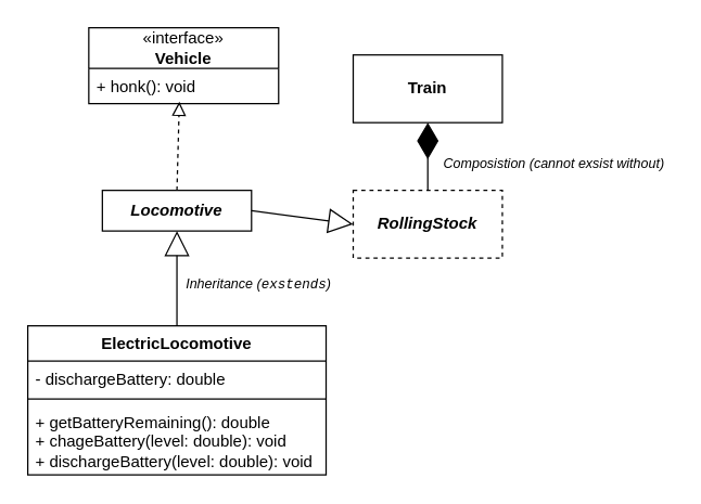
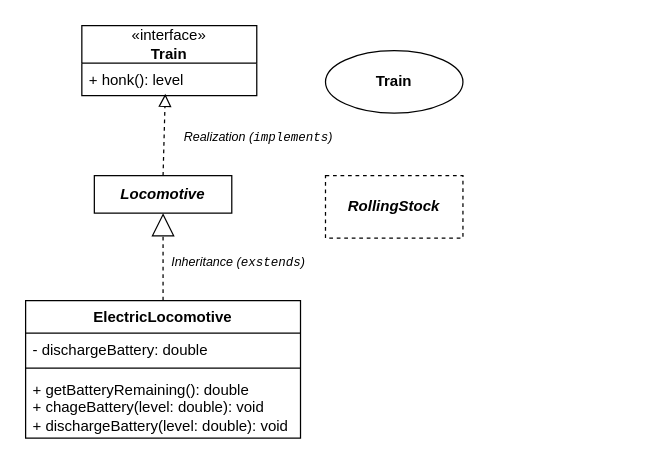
  <mxCell id="0" />
  <mxCell id="1" parent="0" />
- <mxCell id="2" value="«interface»&lt;br&gt;&lt;b&gt;Vehicle&lt;/b&gt;" style="swimlane;fontStyle=0;childLayout=stackLayout;horizontal=1;startSize=30;fillColor=none;horizontalStack=0;resizeParent=1;resizeParentMax=0;resizeLast=0;collapsible=1;marginBottom=0;whiteSpace=wrap;html=1;" vertex="1" parent="1"><mxGeometry x="65" y="20" width="140" height="56" as="geometry" /></mxCell>
- <mxCell id="3" value="+ honk(): void" style="text;strokeColor=none;fillColor=none;align=left;verticalAlign=top;spacingLeft=4;spacingRight=4;overflow=hidden;rotatable=0;points=[[0,0.5],[1,0.5]];portConstraint=eastwest;whiteSpace=wrap;html=1;" vertex="1" parent="2"><mxGeometry y="30" width="140" height="26" as="geometry" /></mxCell>
- <mxCell id="4" value="&lt;b style=&quot;&quot;&gt;Train&lt;/b&gt;" style="html=1;whiteSpace=wrap;" vertex="1" parent="1"><mxGeometry x="260" y="40" width="110" height="50" as="geometry" /></mxCell>
+ <mxCell id="2" value="«interface»&lt;br&gt;&lt;b&gt;Train&lt;/b&gt;" style="swimlane;fontStyle=0;childLayout=stackLayout;horizontal=1;startSize=30;fillColor=none;horizontalStack=0;resizeParent=1;resizeParentMax=0;resizeLast=0;collapsible=1;marginBottom=0;whiteSpace=wrap;html=1;" vertex="1" parent="1"><mxGeometry x="65" y="20" width="140" height="56" as="geometry" /></mxCell>
+ <mxCell id="3" value="+ honk(): level" style="text;strokeColor=none;fillColor=none;align=left;verticalAlign=top;spacingLeft=4;spacingRight=4;overflow=hidden;rotatable=0;points=[[0,0.5],[1,0.5]];portConstraint=eastwest;whiteSpace=wrap;html=1;" vertex="1" parent="2"><mxGeometry y="30" width="140" height="26" as="geometry" /></mxCell>
+ <mxCell id="4" value="&lt;b style=&quot;&quot;&gt;Train&lt;/b&gt;" style="ellipse;html=1;whiteSpace=wrap;" vertex="1" parent="1"><mxGeometry x="260" y="40" width="110" height="50" as="geometry" /></mxCell>
  <mxCell id="5" value="&lt;b&gt;&lt;i&gt;RollingStock&lt;/i&gt;&lt;/b&gt;" style="html=1;whiteSpace=wrap;dashed=1;" vertex="1" parent="1"><mxGeometry x="260" y="140" width="110" height="50" as="geometry" /></mxCell>
  <mxCell id="6" value="ElectricLocomotive" style="swimlane;fontStyle=1;align=center;verticalAlign=top;childLayout=stackLayout;horizontal=1;startSize=26;horizontalStack=0;resizeParent=1;resizeParentMax=0;resizeLast=0;collapsible=1;marginBottom=0;whiteSpace=wrap;html=1;" vertex="1" parent="1"><mxGeometry x="20" y="240" width="220" height="110" as="geometry" /></mxCell>
  <mxCell id="7" value="- dischargeBattery: double" style="text;strokeColor=none;fillColor=none;align=left;verticalAlign=top;spacingLeft=4;spacingRight=4;overflow=hidden;rotatable=0;points=[[0,0.5],[1,0.5]];portConstraint=eastwest;whiteSpace=wrap;html=1;" vertex="1" parent="6"><mxGeometry y="26" width="220" height="24" as="geometry" /></mxCell>
  <mxCell id="8" value="" style="line;strokeWidth=1;fillColor=none;align=left;verticalAlign=middle;spacingTop=-1;spacingLeft=3;spacingRight=3;rotatable=0;labelPosition=right;points=[];portConstraint=eastwest;strokeColor=inherit;" vertex="1" parent="6"><mxGeometry y="50" width="220" height="8" as="geometry" /></mxCell>
  <mxCell id="9" value="+ getBatteryRemaining(): double&lt;div&gt;+ chageBattery(level: double): void&lt;/div&gt;&lt;div&gt;+ dischargeBattery(level: double): void&lt;/div&gt;" style="text;strokeColor=none;fillColor=none;align=left;verticalAlign=top;spacingLeft=4;spacingRight=4;overflow=hidden;rotatable=0;points=[[0,0.5],[1,0.5]];portConstraint=eastwest;whiteSpace=wrap;html=1;" vertex="1" parent="6"><mxGeometry y="58" width="220" height="52" as="geometry" /></mxCell>
  <mxCell id="10" value="&lt;b&gt;&lt;i&gt;Locomotive&lt;/i&gt;&lt;/b&gt;" style="html=1;whiteSpace=wrap;" vertex="1" parent="1"><mxGeometry x="75" y="140" width="110" height="30" as="geometry" /></mxCell>
- <mxCell id="11" value="" style="endArrow=diamondThin;endFill=1;endSize=24;html=1;rounded=0;entryX=0.5;entryY=1;entryDx=0;entryDy=0;exitX=0.5;exitY=0;exitDx=0;exitDy=0;" edge="1" parent="1" source="5" target="4"><mxGeometry width="160" relative="1" as="geometry"><mxPoint x="125" y="120" as="sourcePoint" /><mxPoint x="285" y="120" as="targetPoint" /></mxGeometry></mxCell>
- <mxCell id="12" value="" style="endArrow=block;endSize=16;endFill=0;html=1;rounded=0;entryX=0.5;entryY=1;entryDx=0;entryDy=0;exitX=0.5;exitY=0;exitDx=0;exitDy=0;" edge="1" parent="1" source="6" target="10"><mxGeometry width="160" relative="1" as="geometry"><mxPoint x="115" y="330" as="sourcePoint" /><mxPoint x="275" y="330" as="targetPoint" /></mxGeometry></mxCell>
- <mxCell id="14" value="Composistion (cannot exsist without)" style="text;html=1;align=left;verticalAlign=middle;whiteSpace=wrap;rounded=0;fontSize=10;fontStyle=2" vertex="1" parent="1"><mxGeometry x="325" y="110" width="170" height="20" as="geometry" /></mxCell>
+ <mxCell id="12" value="" style="endArrow=block;endSize=16;endFill=0;html=1;rounded=0;entryX=0.5;entryY=1;entryDx=0;entryDy=0;exitX=0.5;exitY=0;exitDx=0;exitDy=0;dashed=1;" edge="1" parent="1" source="6" target="10"><mxGeometry width="160" relative="1" as="geometry"><mxPoint x="115" y="330" as="sourcePoint" /><mxPoint x="275" y="330" as="targetPoint" /></mxGeometry></mxCell>
+ <mxCell id="13" value="Realization (&lt;font face=&quot;Courier New&quot;&gt;implements&lt;/font&gt;)" style="text;html=1;align=left;verticalAlign=middle;whiteSpace=wrap;rounded=0;fontSize=10;fontStyle=2" vertex="1" parent="1"><mxGeometry x="145" y="100" width="130" height="20" as="geometry" /></mxCell>
  <mxCell id="15" value="Inheritance (&lt;font face=&quot;Courier New&quot;&gt;exstends&lt;/font&gt;)" style="text;html=1;align=left;verticalAlign=middle;whiteSpace=wrap;rounded=0;fontSize=10;fontStyle=2" vertex="1" parent="1"><mxGeometry x="135" y="200" width="130" height="20" as="geometry" /></mxCell>
  <mxCell id="16" value="" style="endArrow=block;startArrow=none;endFill=0;startFill=0;endSize=8;html=1;verticalAlign=bottom;dashed=1;labelBackgroundColor=none;rounded=0;entryX=0.477;entryY=0.942;entryDx=0;entryDy=0;exitX=0.5;exitY=0;exitDx=0;exitDy=0;entryPerimeter=0;" edge="1" parent="1" source="10" target="3"><mxGeometry width="160" relative="1" as="geometry"><mxPoint x="195" y="175" as="sourcePoint" /><mxPoint x="270" y="175" as="targetPoint" /></mxGeometry></mxCell>
- <mxCell id="17" value="" style="endArrow=block;endSize=16;endFill=0;html=1;rounded=0;entryX=0;entryY=0.5;entryDx=0;entryDy=0;exitX=1;exitY=0.5;exitDx=0;exitDy=0;" edge="1" parent="1" source="10" target="5"><mxGeometry width="160" relative="1" as="geometry"><mxPoint x="232" y="197" as="sourcePoint" /><mxPoint x="232" y="147" as="targetPoint" /></mxGeometry></mxCell>
